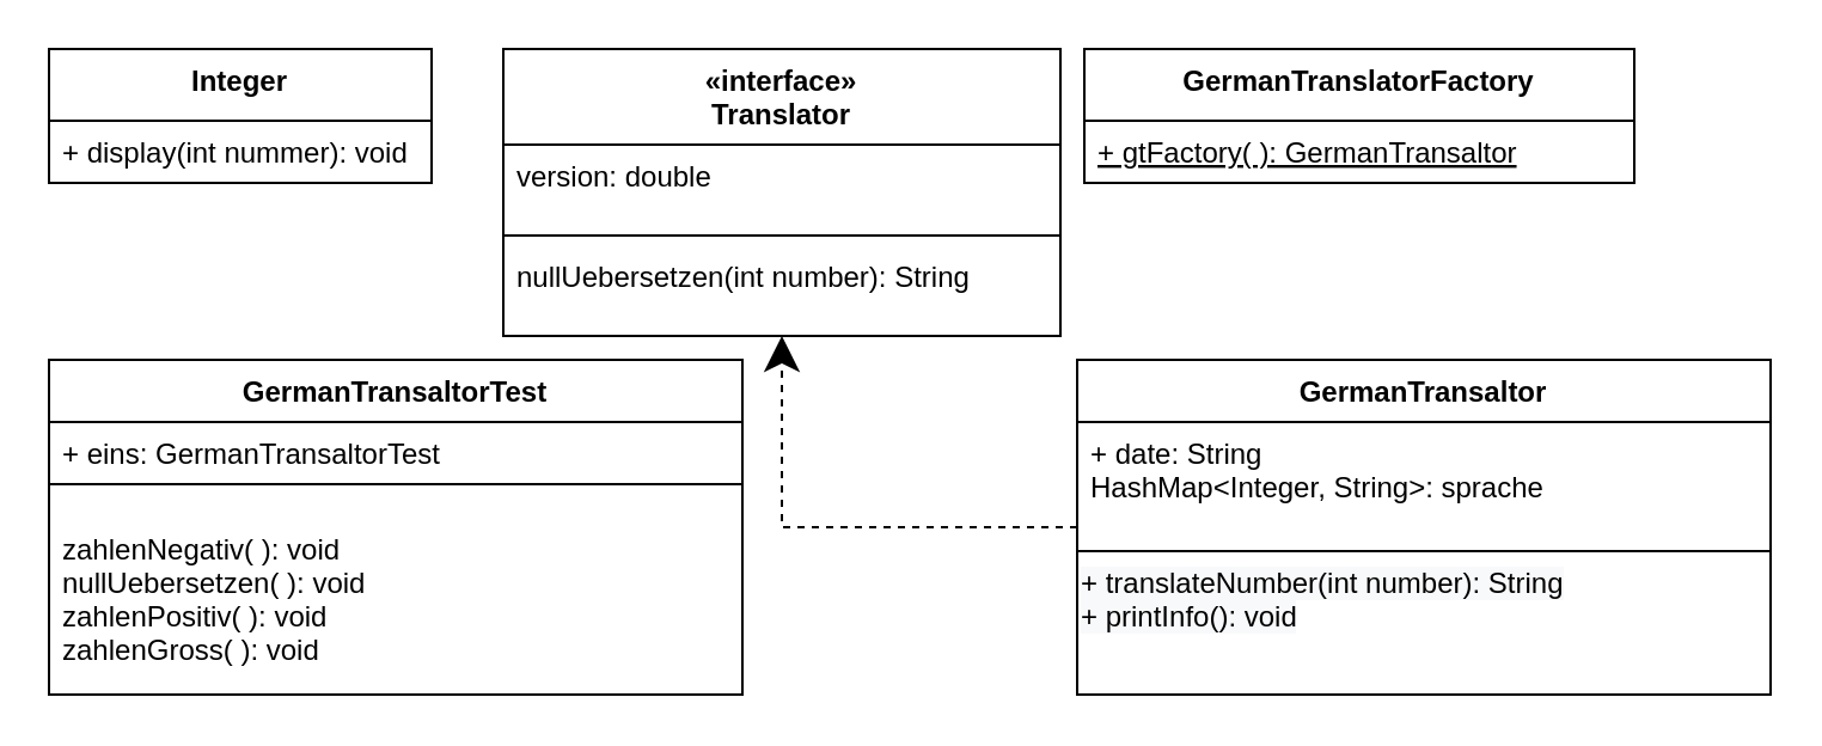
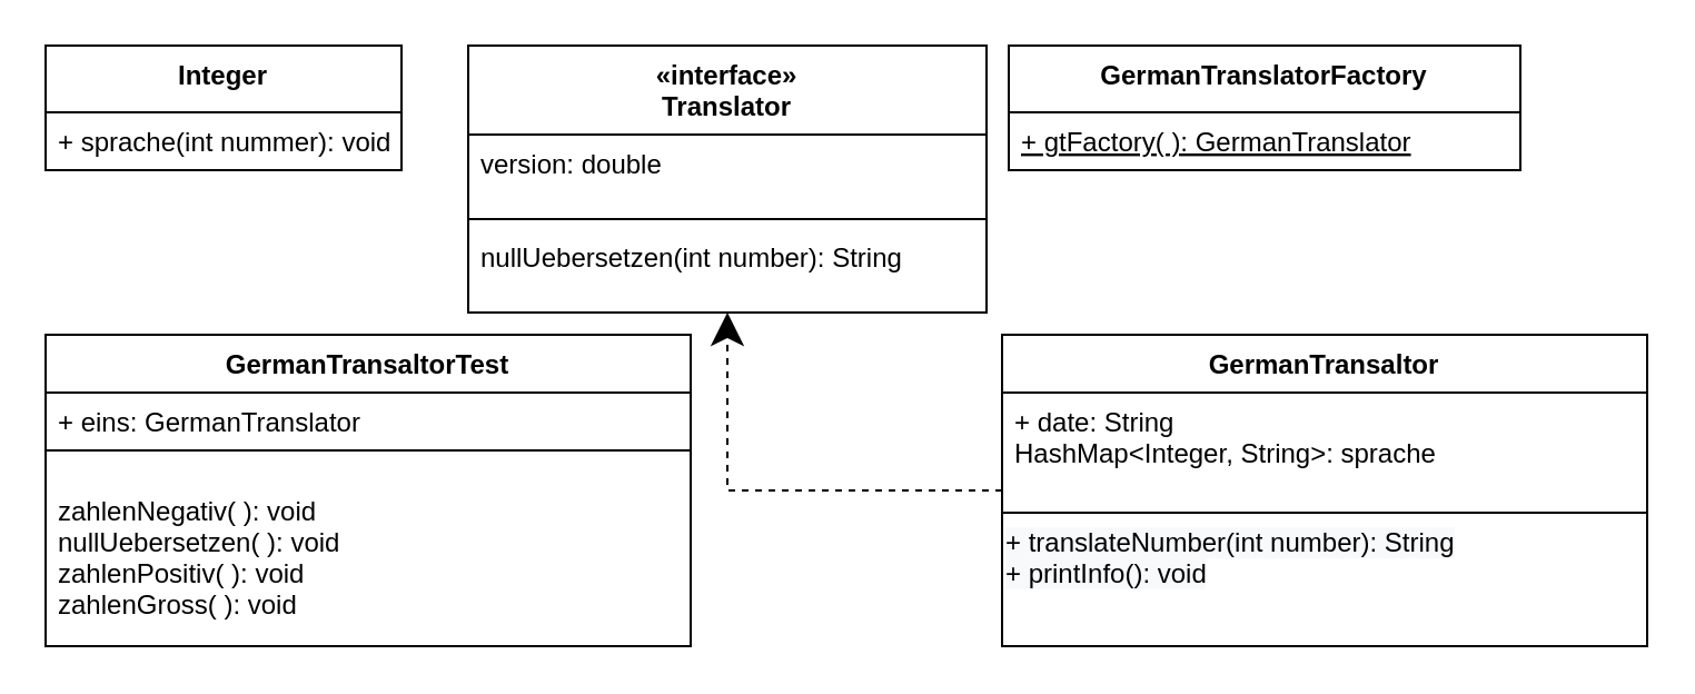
  <mxCell id="0" />
  <mxCell id="1" parent="0" />
  <mxCell id="2" value="Integer" style="swimlane;fontStyle=1;align=center;verticalAlign=top;childLayout=stackLayout;horizontal=1;startSize=30;horizontalStack=0;resizeParent=1;resizeParentMax=0;resizeLast=0;collapsible=1;marginBottom=0;" parent="1" vertex="1"><mxGeometry x="20" y="20" width="160" height="56" as="geometry" /></mxCell>
- <mxCell id="3" value="+ display(int nummer): void" style="text;strokeColor=none;fillColor=none;align=left;verticalAlign=top;spacingLeft=4;spacingRight=4;overflow=hidden;rotatable=0;points=[[0,0.5],[1,0.5]];portConstraint=eastwest;" parent="2" vertex="1"><mxGeometry y="30" width="160" height="26" as="geometry" /></mxCell>
+ <mxCell id="3" value="+ sprache(int nummer): void" style="text;strokeColor=none;fillColor=none;align=left;verticalAlign=top;spacingLeft=4;spacingRight=4;overflow=hidden;rotatable=0;points=[[0,0.5],[1,0.5]];portConstraint=eastwest;" parent="2" vertex="1"><mxGeometry y="30" width="160" height="26" as="geometry" /></mxCell>
  <mxCell id="4" value="GermanTransaltor" style="swimlane;fontStyle=1;align=center;verticalAlign=top;childLayout=stackLayout;horizontal=1;startSize=26;horizontalStack=0;resizeParent=1;resizeParentMax=0;resizeLast=0;collapsible=1;marginBottom=0;" parent="1" vertex="1"><mxGeometry x="450" y="150" width="290" height="140" as="geometry"><mxRectangle x="430" y="310" width="140" height="26" as="alternateBounds" /></mxGeometry></mxCell>
  <mxCell id="5" value="+ date: String&#10;HashMap&lt;Integer, String&gt;: sprache" style="text;strokeColor=none;fillColor=none;align=left;verticalAlign=top;spacingLeft=4;spacingRight=4;overflow=hidden;rotatable=0;points=[[0,0.5],[1,0.5]];portConstraint=eastwest;" parent="4" vertex="1"><mxGeometry y="26" width="290" height="54" as="geometry" /></mxCell>
  <mxCell id="6" value="&lt;span style=&quot;color: rgb(0 , 0 , 0) ; font-family: &amp;#34;helvetica&amp;#34; ; font-size: 12px ; font-style: normal ; font-weight: 400 ; letter-spacing: normal ; text-align: left ; text-indent: 0px ; text-transform: none ; word-spacing: 0px ; background-color: rgb(248 , 249 , 250) ; display: inline ; float: none&quot;&gt;+ translateNumber(int number): String&lt;/span&gt;&lt;br style=&quot;padding: 0px ; margin: 0px ; color: rgb(0 , 0 , 0) ; font-family: &amp;#34;helvetica&amp;#34; ; font-size: 12px ; font-style: normal ; font-weight: 400 ; letter-spacing: normal ; text-align: left ; text-indent: 0px ; text-transform: none ; word-spacing: 0px ; background-color: rgb(248 , 249 , 250)&quot;&gt;&lt;span style=&quot;color: rgb(0 , 0 , 0) ; font-family: &amp;#34;helvetica&amp;#34; ; font-size: 12px ; font-style: normal ; font-weight: 400 ; letter-spacing: normal ; text-align: left ; text-indent: 0px ; text-transform: none ; word-spacing: 0px ; background-color: rgb(248 , 249 , 250) ; display: inline ; float: none&quot;&gt;+ printInfo(): void&lt;/span&gt;" style="text;whiteSpace=wrap;html=1;strokeColor=default;" parent="4" vertex="1"><mxGeometry y="80" width="290" height="60" as="geometry" /></mxCell>
  <mxCell id="7" value="GermanTranslatorFactory" style="swimlane;fontStyle=1;align=center;verticalAlign=top;childLayout=stackLayout;horizontal=1;startSize=30;horizontalStack=0;resizeParent=1;resizeParentMax=0;resizeLast=0;collapsible=1;marginBottom=0;" parent="1" vertex="1"><mxGeometry x="453" y="20" width="230" height="56" as="geometry" /></mxCell>
- <mxCell id="8" value="+ gtFactory( ): GermanTransaltor" style="text;strokeColor=none;fillColor=none;align=left;verticalAlign=top;spacingLeft=4;spacingRight=4;overflow=hidden;rotatable=0;points=[[0,0.5],[1,0.5]];portConstraint=eastwest;underline=true;fontStyle=4" parent="7" vertex="1"><mxGeometry y="30" width="230" height="26" as="geometry" /></mxCell>
+ <mxCell id="8" value="+ gtFactory( ): GermanTranslator" style="text;strokeColor=none;fillColor=none;align=left;verticalAlign=top;spacingLeft=4;spacingRight=4;overflow=hidden;rotatable=0;points=[[0,0.5],[1,0.5]];portConstraint=eastwest;underline=true;fontStyle=4" parent="7" vertex="1"><mxGeometry y="30" width="230" height="26" as="geometry" /></mxCell>
  <mxCell id="9" value="GermanTransaltorTest" style="swimlane;fontStyle=1;align=center;verticalAlign=top;childLayout=stackLayout;horizontal=1;startSize=26;horizontalStack=0;resizeParent=1;resizeParentMax=0;resizeLast=0;collapsible=1;marginBottom=0;" parent="1" vertex="1"><mxGeometry x="20" y="150" width="290" height="140" as="geometry"><mxRectangle x="430" y="310" width="140" height="26" as="alternateBounds" /></mxGeometry></mxCell>
- <mxCell id="10" value="+ eins: GermanTransaltorTest" style="text;strokeColor=none;fillColor=none;align=left;verticalAlign=top;spacingLeft=4;spacingRight=4;overflow=hidden;rotatable=0;points=[[0,0.5],[1,0.5]];portConstraint=eastwest;underline=true;fontStyle=0" parent="9" vertex="1"><mxGeometry y="26" width="290" height="26" as="geometry" /></mxCell>
+ <mxCell id="10" value="+ eins: GermanTranslator" style="text;strokeColor=none;fillColor=none;align=left;verticalAlign=top;spacingLeft=4;spacingRight=4;overflow=hidden;rotatable=0;points=[[0,0.5],[1,0.5]];portConstraint=eastwest;underline=true;fontStyle=0" parent="9" vertex="1"><mxGeometry y="26" width="290" height="26" as="geometry" /></mxCell>
  <mxCell id="11" value="&#10;zahlenNegativ( ): void&#10;nullUebersetzen( ): void&#10;zahlenPositiv( ): void&#10;zahlenGross( ): void" style="text;strokeColor=default;fillColor=none;align=left;verticalAlign=top;spacingLeft=4;spacingRight=4;overflow=hidden;rotatable=0;points=[[0,0.5],[1,0.5]];portConstraint=eastwest;" parent="9" vertex="1"><mxGeometry y="52" width="290" height="88" as="geometry" /></mxCell>
  <mxCell id="12" value="«interface»&#10;Translator" style="swimlane;fontStyle=1;align=center;verticalAlign=top;childLayout=stackLayout;horizontal=1;startSize=40;horizontalStack=0;resizeParent=1;resizeParentMax=0;resizeLast=0;collapsible=1;marginBottom=0;" parent="1" vertex="1"><mxGeometry x="210" y="20" width="233" height="120" as="geometry" /></mxCell>
  <mxCell id="13" value="version: double" style="text;strokeColor=none;fillColor=none;align=left;verticalAlign=top;spacingLeft=4;spacingRight=4;overflow=hidden;rotatable=0;points=[[0,0.5],[1,0.5]];portConstraint=eastwest;" parent="12" vertex="1"><mxGeometry y="40" width="233" height="34" as="geometry" /></mxCell>
  <mxCell id="14" value="" style="line;strokeWidth=1;fillColor=none;align=left;verticalAlign=middle;spacingTop=-1;spacingLeft=3;spacingRight=3;rotatable=0;labelPosition=right;points=[];portConstraint=eastwest;" parent="12" vertex="1"><mxGeometry y="74" width="233" height="8" as="geometry" /></mxCell>
  <mxCell id="15" value="nullUebersetzen(int number): String" style="text;strokeColor=none;fillColor=none;align=left;verticalAlign=top;spacingLeft=4;spacingRight=4;overflow=hidden;rotatable=0;points=[[0,0.5],[1,0.5]];portConstraint=eastwest;" parent="12" vertex="1"><mxGeometry y="82" width="233" height="38" as="geometry" /></mxCell>
  <mxCell id="16" value="" style="endArrow=classic;endSize=12;dashed=1;html=1;rounded=0;edgeStyle=orthogonalEdgeStyle;" parent="1" source="4" target="12" edge="1"><mxGeometry width="160" relative="1" as="geometry"><mxPoint x="560" y="80" as="sourcePoint" /><mxPoint x="720" y="80" as="targetPoint" /></mxGeometry></mxCell>
